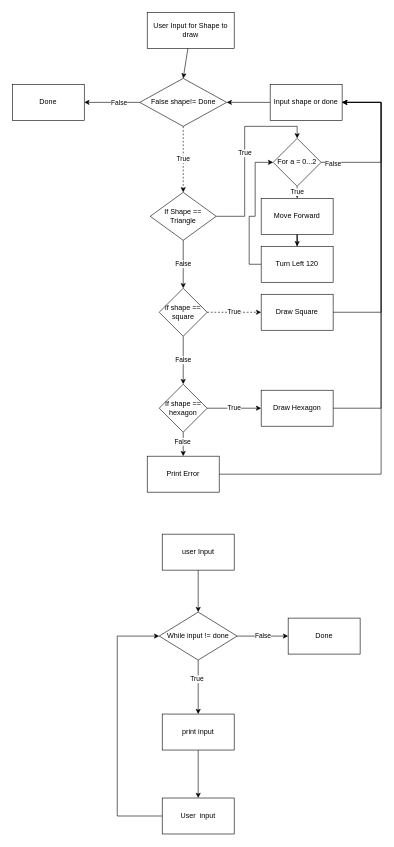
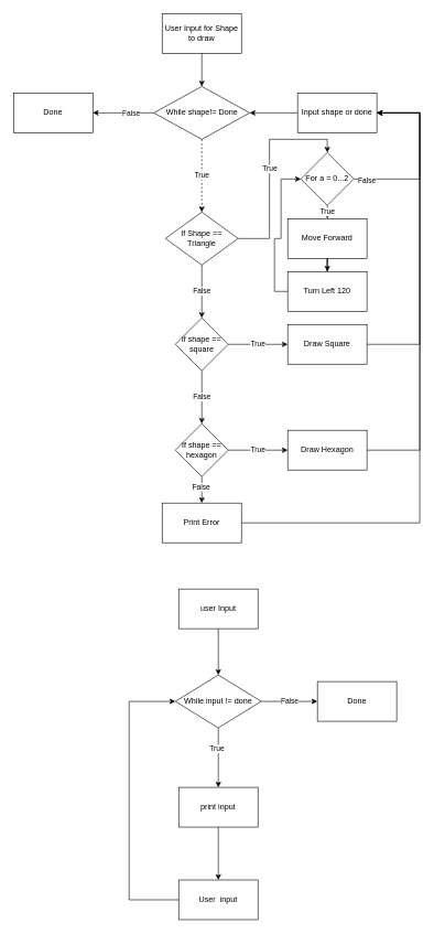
  <mxCell id="0" />
  <mxCell id="1" parent="0" />
- <mxCell id="2" value="User Input for Shape to draw" style="rounded=0;whiteSpace=wrap;html=1;" parent="1" vertex="1"><mxGeometry x="245" y="20" width="145" height="60" as="geometry" /></mxCell>
+ <mxCell id="2" value="User Input for Shape to draw" style="rounded=0;whiteSpace=wrap;html=1;" parent="1" vertex="1"><mxGeometry x="245" y="20" width="120" height="60" as="geometry" /></mxCell>
  <mxCell id="3" value="" style="endArrow=classic;html=1;entryX=0.5;entryY=0;entryDx=0;entryDy=0;" parent="1" source="2" target="36" edge="1"><mxGeometry width="50" height="50" relative="1" as="geometry"><mxPoint x="295" y="340" as="sourcePoint" /><mxPoint x="309" y="90" as="targetPoint" /></mxGeometry></mxCell>
  <mxCell id="4" value="True" style="edgeStyle=orthogonalEdgeStyle;rounded=0;orthogonalLoop=1;jettySize=auto;html=1;entryX=0.5;entryY=0;entryDx=0;entryDy=0;" parent="1" source="6" target="41" edge="1"><mxGeometry relative="1" as="geometry"><mxPoint x="375" y="400" as="targetPoint" /></mxGeometry></mxCell>
  <mxCell id="5" value="False" style="edgeStyle=orthogonalEdgeStyle;rounded=0;orthogonalLoop=1;jettySize=auto;html=1;" parent="1" source="6" target="11" edge="1"><mxGeometry relative="1" as="geometry" /></mxCell>
  <mxCell id="6" value="If Shape == Triangle" style="rhombus;whiteSpace=wrap;html=1;" parent="1" vertex="1"><mxGeometry x="250" y="320" width="110" height="80" as="geometry" /></mxCell>
  <mxCell id="7" style="edgeStyle=orthogonalEdgeStyle;rounded=0;orthogonalLoop=1;jettySize=auto;html=1;entryX=1;entryY=0.5;entryDx=0;entryDy=0;exitX=1;exitY=0.5;exitDx=0;exitDy=0;" parent="1" source="41" target="39" edge="1"><mxGeometry relative="1" as="geometry"><mxPoint x="480" y="120" as="targetPoint" /><Array as="points"><mxPoint x="635" y="270" /><mxPoint x="635" y="170" /></Array><mxPoint x="685" y="360" as="sourcePoint" /></mxGeometry></mxCell>
  <mxCell id="8" value="False" style="edgeLabel;html=1;align=center;verticalAlign=middle;resizable=0;points=[];" vertex="1" connectable="0" parent="7"><mxGeometry x="-0.859" y="-1" relative="1" as="geometry"><mxPoint as="offset" /></mxGeometry></mxCell>
- <mxCell id="9" value="True" style="edgeStyle=orthogonalEdgeStyle;rounded=0;orthogonalLoop=1;jettySize=auto;html=1;dashed=1;" parent="1" source="11" target="13" edge="1"><mxGeometry relative="1" as="geometry" /></mxCell>
+ <mxCell id="9" value="True" style="edgeStyle=orthogonalEdgeStyle;rounded=0;orthogonalLoop=1;jettySize=auto;html=1;" parent="1" source="11" target="13" edge="1"><mxGeometry relative="1" as="geometry" /></mxCell>
  <mxCell id="10" value="False" style="edgeStyle=orthogonalEdgeStyle;rounded=0;orthogonalLoop=1;jettySize=auto;html=1;" parent="1" source="11" target="17" edge="1"><mxGeometry relative="1" as="geometry" /></mxCell>
  <mxCell id="11" value="if shape == square" style="rhombus;whiteSpace=wrap;html=1;" parent="1" vertex="1"><mxGeometry x="265" y="480" width="80" height="80" as="geometry" /></mxCell>
  <mxCell id="12" style="edgeStyle=orthogonalEdgeStyle;rounded=0;orthogonalLoop=1;jettySize=auto;html=1;entryX=1;entryY=0.25;entryDx=0;entryDy=0;" parent="1" source="39" target="39" edge="1"><mxGeometry relative="1" as="geometry"><mxPoint x="485" y="130" as="targetPoint" /><Array as="points"><mxPoint x="495" y="150" /><mxPoint x="555" y="150" /></Array></mxGeometry></mxCell>
  <mxCell id="13" value="Draw Square" style="whiteSpace=wrap;html=1;" parent="1" vertex="1"><mxGeometry x="435" y="490" width="120" height="60" as="geometry" /></mxCell>
  <mxCell id="14" value="True" style="edgeStyle=orthogonalEdgeStyle;rounded=0;orthogonalLoop=1;jettySize=auto;html=1;" parent="1" source="17" target="19" edge="1"><mxGeometry relative="1" as="geometry" /></mxCell>
  <mxCell id="15" value="" style="edgeStyle=orthogonalEdgeStyle;rounded=0;orthogonalLoop=1;jettySize=auto;html=1;" parent="1" source="17" target="21" edge="1"><mxGeometry relative="1" as="geometry" /></mxCell>
  <mxCell id="16" value="False" style="edgeLabel;html=1;align=center;verticalAlign=middle;resizable=0;points=[];" parent="15" vertex="1" connectable="0"><mxGeometry x="-0.267" y="-2" relative="1" as="geometry"><mxPoint as="offset" /></mxGeometry></mxCell>
  <mxCell id="17" value="If shape == hexagon" style="rhombus;whiteSpace=wrap;html=1;" parent="1" vertex="1"><mxGeometry x="265" y="640" width="80" height="80" as="geometry" /></mxCell>
  <mxCell id="18" style="edgeStyle=orthogonalEdgeStyle;rounded=0;orthogonalLoop=1;jettySize=auto;html=1;entryX=1;entryY=0.5;entryDx=0;entryDy=0;" parent="1" source="19" target="39" edge="1"><mxGeometry relative="1" as="geometry"><mxPoint x="485" y="130" as="targetPoint" /><Array as="points"><mxPoint x="635" y="680" /><mxPoint x="635" y="170" /><mxPoint x="540" y="170" /></Array></mxGeometry></mxCell>
  <mxCell id="19" value="Draw Hexagon" style="whiteSpace=wrap;html=1;" parent="1" vertex="1"><mxGeometry x="435" y="650" width="120" height="60" as="geometry" /></mxCell>
  <mxCell id="20" style="edgeStyle=orthogonalEdgeStyle;rounded=0;orthogonalLoop=1;jettySize=auto;html=1;entryX=1;entryY=0.5;entryDx=0;entryDy=0;" parent="1" source="21" target="39" edge="1"><mxGeometry relative="1" as="geometry"><mxPoint x="485" y="140" as="targetPoint" /><Array as="points"><mxPoint x="635" y="790" /><mxPoint x="635" y="170" /></Array></mxGeometry></mxCell>
  <mxCell id="21" value="Print Error" style="whiteSpace=wrap;html=1;" parent="1" vertex="1"><mxGeometry x="245" y="760" width="120" height="60" as="geometry" /></mxCell>
  <mxCell id="22" value="" style="edgeStyle=orthogonalEdgeStyle;rounded=0;orthogonalLoop=1;jettySize=auto;html=1;" parent="1" source="23" target="27" edge="1"><mxGeometry relative="1" as="geometry" /></mxCell>
  <mxCell id="23" value="user Input" style="rounded=0;whiteSpace=wrap;html=1;" parent="1" vertex="1"><mxGeometry x="270" y="890" width="120" height="60" as="geometry" /></mxCell>
  <mxCell id="24" value="" style="edgeStyle=orthogonalEdgeStyle;rounded=0;orthogonalLoop=1;jettySize=auto;html=1;" parent="1" source="27" target="29" edge="1"><mxGeometry relative="1" as="geometry" /></mxCell>
  <mxCell id="25" value="True" style="edgeLabel;html=1;align=center;verticalAlign=middle;resizable=0;points=[];" parent="24" vertex="1" connectable="0"><mxGeometry x="-0.311" y="-3" relative="1" as="geometry"><mxPoint as="offset" /></mxGeometry></mxCell>
  <mxCell id="26" value="False" style="edgeStyle=orthogonalEdgeStyle;rounded=0;orthogonalLoop=1;jettySize=auto;html=1;" parent="1" source="27" target="32" edge="1"><mxGeometry relative="1" as="geometry" /></mxCell>
  <mxCell id="27" value="While input != done" style="rhombus;whiteSpace=wrap;html=1;rounded=0;" parent="1" vertex="1"><mxGeometry x="265" y="1020" width="130" height="80" as="geometry" /></mxCell>
  <mxCell id="28" value="" style="edgeStyle=orthogonalEdgeStyle;rounded=0;orthogonalLoop=1;jettySize=auto;html=1;" parent="1" source="29" target="31" edge="1"><mxGeometry relative="1" as="geometry" /></mxCell>
  <mxCell id="29" value="print input" style="whiteSpace=wrap;html=1;rounded=0;" parent="1" vertex="1"><mxGeometry x="270" y="1190" width="120" height="60" as="geometry" /></mxCell>
  <mxCell id="30" style="edgeStyle=orthogonalEdgeStyle;rounded=0;orthogonalLoop=1;jettySize=auto;html=1;entryX=0;entryY=0.5;entryDx=0;entryDy=0;" parent="1" source="31" target="27" edge="1"><mxGeometry relative="1" as="geometry"><Array as="points"><mxPoint x="195" y="1360" /><mxPoint x="195" y="1060" /></Array></mxGeometry></mxCell>
  <mxCell id="31" value="User&amp;nbsp; input" style="whiteSpace=wrap;html=1;rounded=0;" parent="1" vertex="1"><mxGeometry x="270" y="1330" width="120" height="60" as="geometry" /></mxCell>
  <mxCell id="32" value="Done" style="whiteSpace=wrap;html=1;rounded=0;" parent="1" vertex="1"><mxGeometry x="480" y="1030" width="120" height="60" as="geometry" /></mxCell>
  <mxCell id="33" value="True" style="edgeStyle=orthogonalEdgeStyle;rounded=0;orthogonalLoop=1;jettySize=auto;html=1;dashed=1;" parent="1" source="36" target="6" edge="1"><mxGeometry relative="1" as="geometry" /></mxCell>
  <mxCell id="34" value="" style="edgeStyle=orthogonalEdgeStyle;rounded=0;orthogonalLoop=1;jettySize=auto;html=1;" parent="1" source="36" target="37" edge="1"><mxGeometry relative="1" as="geometry" /></mxCell>
  <mxCell id="35" value="False" style="edgeLabel;html=1;align=center;verticalAlign=middle;resizable=0;points=[];" parent="34" vertex="1" connectable="0"><mxGeometry x="-0.239" relative="1" as="geometry"><mxPoint as="offset" /></mxGeometry></mxCell>
- <mxCell id="36" value="False shape!= Done" style="rhombus;whiteSpace=wrap;html=1;" parent="1" vertex="1"><mxGeometry x="232.5" y="130" width="145" height="80" as="geometry" /></mxCell>
+ <mxCell id="36" value="While shape!= Done" style="rhombus;whiteSpace=wrap;html=1;" parent="1" vertex="1"><mxGeometry x="232.5" y="130" width="145" height="80" as="geometry" /></mxCell>
  <mxCell id="37" value="Done" style="whiteSpace=wrap;html=1;" parent="1" vertex="1"><mxGeometry x="20" y="140" width="120" height="60" as="geometry" /></mxCell>
  <mxCell id="38" value="" style="edgeStyle=orthogonalEdgeStyle;rounded=0;orthogonalLoop=1;jettySize=auto;html=1;" parent="1" source="39" target="36" edge="1"><mxGeometry relative="1" as="geometry" /></mxCell>
  <mxCell id="39" value="Input shape or done" style="rounded=0;whiteSpace=wrap;html=1;" parent="1" vertex="1"><mxGeometry x="450" y="140" width="120" height="60" as="geometry" /></mxCell>
  <mxCell id="40" style="edgeStyle=orthogonalEdgeStyle;rounded=0;orthogonalLoop=1;jettySize=auto;html=1;" parent="1" source="13" target="39" edge="1"><mxGeometry relative="1" as="geometry"><mxPoint x="510" y="520" as="sourcePoint" /><mxPoint x="485" y="130" as="targetPoint" /><Array as="points"><mxPoint x="635" y="520" /><mxPoint x="635" y="170" /></Array></mxGeometry></mxCell>
  <mxCell id="41" value="For a = 0...2" style="rhombus;whiteSpace=wrap;html=1;" vertex="1" parent="1"><mxGeometry x="455" y="230" width="80" height="80" as="geometry" /></mxCell>
  <mxCell id="42" value="" style="edgeStyle=orthogonalEdgeStyle;rounded=0;orthogonalLoop=1;jettySize=auto;html=1;" edge="1" parent="1" source="43" target="45"><mxGeometry relative="1" as="geometry" /></mxCell>
  <mxCell id="43" value="Move Forward" style="rounded=0;whiteSpace=wrap;html=1;" vertex="1" parent="1"><mxGeometry x="435" y="330" width="120" height="60" as="geometry" /></mxCell>
  <mxCell id="44" style="edgeStyle=orthogonalEdgeStyle;rounded=0;orthogonalLoop=1;jettySize=auto;html=1;entryX=0;entryY=0.5;entryDx=0;entryDy=0;exitX=0;exitY=0.5;exitDx=0;exitDy=0;" edge="1" parent="1" source="45" target="41"><mxGeometry relative="1" as="geometry"><Array as="points"><mxPoint x="415" y="440" /><mxPoint x="415" y="360" /><mxPoint x="425" y="360" /><mxPoint x="425" y="270" /></Array></mxGeometry></mxCell>
  <mxCell id="45" value="Turn Left 120" style="rounded=0;whiteSpace=wrap;html=1;" vertex="1" parent="1"><mxGeometry x="435" y="410" width="120" height="60" as="geometry" /></mxCell>
  <mxCell id="46" value="True" style="endArrow=classic;html=1;exitX=0.5;exitY=1;exitDx=0;exitDy=0;entryX=0.5;entryY=0;entryDx=0;entryDy=0;" edge="1" parent="1" source="41" target="43"><mxGeometry width="50" height="50" relative="1" as="geometry"><mxPoint x="455" y="400" as="sourcePoint" /><mxPoint x="505" y="350" as="targetPoint" /></mxGeometry></mxCell>
